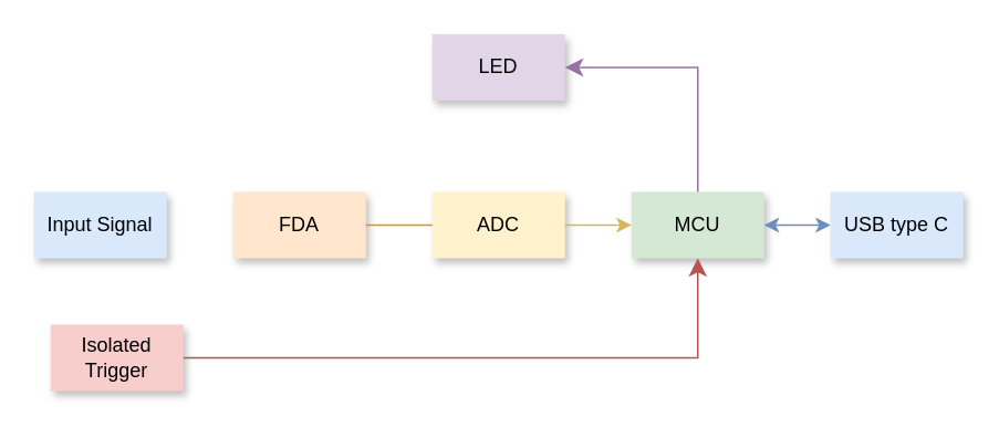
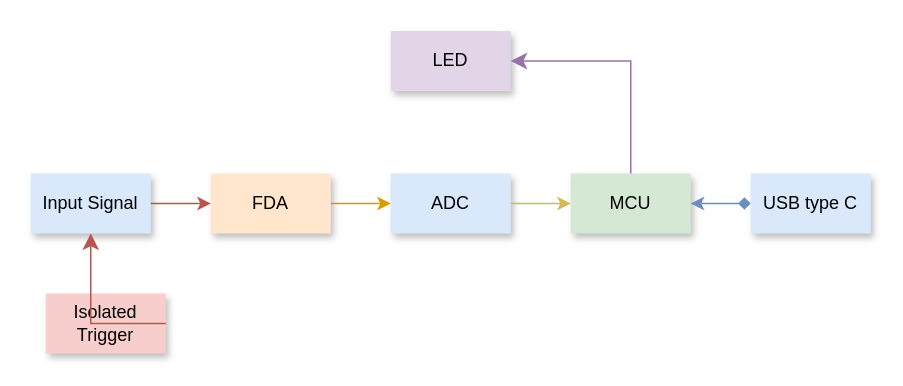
  <mxCell id="0" />
  <mxCell id="1" parent="0" />
  <mxCell id="2" value="Input Signal" style="rounded=0;whiteSpace=wrap;html=1;fillColor=#dae8fc;strokeColor=none;shadow=1;" vertex="1" parent="1"><mxGeometry x="20" y="115" width="80" height="40" as="geometry" /></mxCell>
  <mxCell id="3" value="FDA" style="rounded=0;whiteSpace=wrap;html=1;fillColor=#ffe6cc;strokeColor=none;shadow=1;" vertex="1" parent="1"><mxGeometry x="140" y="115" width="80" height="40" as="geometry" /></mxCell>
- <mxCell id="4" value="ADC" style="rounded=0;whiteSpace=wrap;html=1;fillColor=#fff2cc;strokeColor=none;shadow=1;" vertex="1" parent="1"><mxGeometry x="260" y="115" width="80" height="40" as="geometry" /></mxCell>
+ <mxCell id="4" value="ADC" style="rounded=0;whiteSpace=wrap;html=1;fillColor=#dae8fc;strokeColor=none;shadow=1;" vertex="1" parent="1"><mxGeometry x="260" y="115" width="80" height="40" as="geometry" /></mxCell>
  <mxCell id="5" value="MCU" style="rounded=0;whiteSpace=wrap;html=1;fillColor=#d5e8d4;strokeColor=none;shadow=1;" vertex="1" parent="1"><mxGeometry x="380" y="115" width="80" height="40" as="geometry" /></mxCell>
  <mxCell id="6" value="Isolated Trigger" style="rounded=0;whiteSpace=wrap;html=1;fillColor=#f8cecc;strokeColor=none;shadow=1;" vertex="1" parent="1"><mxGeometry x="30" y="195" width="80" height="40" as="geometry" /></mxCell>
- <mxCell id="8" value="" style="endArrow=none;html=1;rounded=0;exitX=1;exitY=0.5;exitDx=0;exitDy=0;entryX=0;entryY=0.5;entryDx=0;entryDy=0;fillColor=#ffe6cc;strokeColor=#d79b00;" edge="1" parent="1" source="3" target="4"><mxGeometry width="50" height="50" relative="1" as="geometry"><mxPoint x="110" y="145" as="sourcePoint" /><mxPoint x="150" y="145" as="targetPoint" /></mxGeometry></mxCell>
+ <mxCell id="7" value="" style="endArrow=classic;html=1;rounded=0;exitX=1;exitY=0.5;exitDx=0;exitDy=0;entryX=0;entryY=0.5;entryDx=0;entryDy=0;fillColor=#f8cecc;strokeColor=#b85450;" edge="1" parent="1" source="2" target="3"><mxGeometry width="50" height="50" relative="1" as="geometry"><mxPoint x="160" y="145" as="sourcePoint" /><mxPoint x="210" y="95" as="targetPoint" /></mxGeometry></mxCell>
+ <mxCell id="8" value="" style="endArrow=classic;html=1;rounded=0;exitX=1;exitY=0.5;exitDx=0;exitDy=0;entryX=0;entryY=0.5;entryDx=0;entryDy=0;fillColor=#ffe6cc;strokeColor=#d79b00;" edge="1" parent="1" source="3" target="4"><mxGeometry width="50" height="50" relative="1" as="geometry"><mxPoint x="110" y="145" as="sourcePoint" /><mxPoint x="150" y="145" as="targetPoint" /></mxGeometry></mxCell>
  <mxCell id="9" value="" style="endArrow=classic;html=1;rounded=0;exitX=1;exitY=0.5;exitDx=0;exitDy=0;entryX=0;entryY=0.5;entryDx=0;entryDy=0;fillColor=#fff2cc;strokeColor=#d6b656;" edge="1" parent="1" source="4" target="5"><mxGeometry width="50" height="50" relative="1" as="geometry"><mxPoint x="230" y="145" as="sourcePoint" /><mxPoint x="270" y="145" as="targetPoint" /></mxGeometry></mxCell>
- <mxCell id="10" value="" style="edgeStyle=segmentEdgeStyle;endArrow=classic;html=1;curved=0;rounded=0;endSize=8;startSize=8;exitX=1;exitY=0.5;exitDx=0;exitDy=0;entryX=0.5;entryY=1;entryDx=0;entryDy=0;startArrow=none;startFill=0;fillColor=#f8cecc;strokeColor=#b85450;" edge="1" parent="1" source="6" target="5"><mxGeometry width="50" height="50" relative="1" as="geometry"><mxPoint x="170" y="195" as="sourcePoint" /><mxPoint x="220" y="145" as="targetPoint" /></mxGeometry></mxCell>
+ <mxCell id="10" value="" style="edgeStyle=segmentEdgeStyle;endArrow=classic;html=1;curved=0;rounded=0;endSize=8;startSize=8;exitX=1;exitY=0.5;exitDx=0;exitDy=0;startArrow=none;startFill=0;fillColor=#f8cecc;strokeColor=#b85450;" edge="1" parent="1" source="6" target="2"><mxGeometry width="50" height="50" relative="1" as="geometry"><mxPoint x="170" y="195" as="sourcePoint" /><mxPoint x="220" y="145" as="targetPoint" /></mxGeometry></mxCell>
  <mxCell id="11" value="LED" style="rounded=0;whiteSpace=wrap;html=1;fillColor=#e1d5e7;strokeColor=none;shadow=1;" vertex="1" parent="1"><mxGeometry x="260" y="20" width="80" height="40" as="geometry" /></mxCell>
  <mxCell id="12" value="" style="edgeStyle=segmentEdgeStyle;endArrow=none;html=1;curved=0;rounded=0;endSize=8;startSize=8;exitX=1;exitY=0.5;exitDx=0;exitDy=0;entryX=0.5;entryY=0;entryDx=0;entryDy=0;startArrow=classic;startFill=1;endFill=0;fillColor=#e1d5e7;strokeColor=#9673a6;" edge="1" parent="1" source="11" target="5"><mxGeometry width="50" height="50" relative="1" as="geometry"><mxPoint x="110" y="225" as="sourcePoint" /><mxPoint x="430" y="165" as="targetPoint" /></mxGeometry></mxCell>
  <mxCell id="13" value="USB type C" style="rounded=0;whiteSpace=wrap;html=1;fillColor=#dae8fc;strokeColor=none;shadow=1;" vertex="1" parent="1"><mxGeometry x="500" y="115" width="80" height="40" as="geometry" /></mxCell>
- <mxCell id="14" value="" style="endArrow=classic;html=1;rounded=0;exitX=1;exitY=0.5;exitDx=0;exitDy=0;entryX=0;entryY=0.5;entryDx=0;entryDy=0;fillColor=#dae8fc;strokeColor=#6c8ebf;startArrow=classic;startFill=1;" edge="1" parent="1" source="5" target="13"><mxGeometry width="50" height="50" relative="1" as="geometry"><mxPoint x="350" y="145" as="sourcePoint" /><mxPoint x="390" y="145" as="targetPoint" /></mxGeometry></mxCell>
+ <mxCell id="14" value="" style="endArrow=diamond;html=1;rounded=0;exitX=1;exitY=0.5;exitDx=0;exitDy=0;entryX=0;entryY=0.5;entryDx=0;entryDy=0;fillColor=#dae8fc;strokeColor=#6c8ebf;startArrow=classic;startFill=1;" edge="1" parent="1" source="5" target="13"><mxGeometry width="50" height="50" relative="1" as="geometry"><mxPoint x="350" y="145" as="sourcePoint" /><mxPoint x="390" y="145" as="targetPoint" /></mxGeometry></mxCell>
